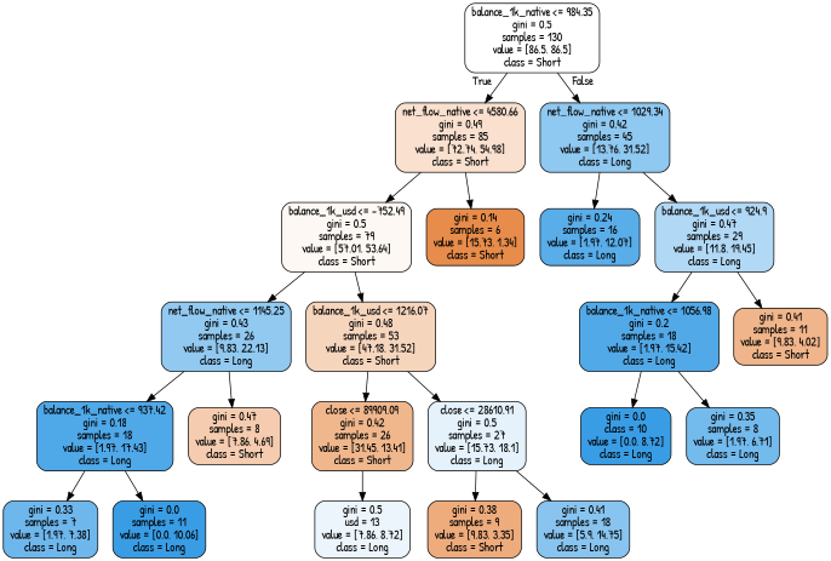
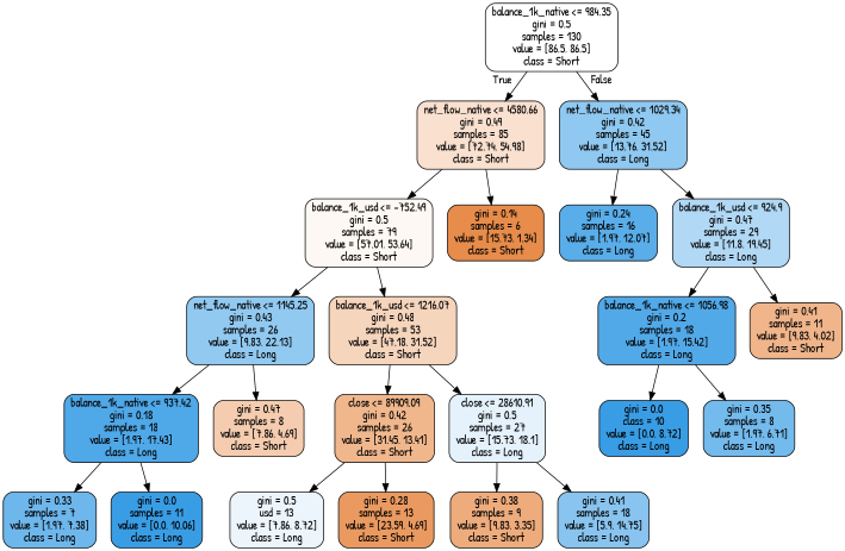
  digraph {
    fontname="Patrick Hand"
    node [color=black fillcolor="#399de5" fontname="Patrick Hand" shape=box style="filled, rounded"]
    edge [fontname="Patrick Hand"]
    n1 [fillcolor="#ffffff" label="balance_1k_native <= 984.35\ngini = 0.5\nsamples = 130\nvalue = [86.5, 86.5]\nclass = Short"]
    n2 [fillcolor="#f9e0cf" label="net_flow_native <= 4580.66\ngini = 0.49\nsamples = 85\nvalue = [72.74, 54.98]\nclass = Short"]
    n3 [fillcolor="#8fc8f0" label="net_flow_native <= 1029.34\ngini = 0.42\nsamples = 45\nvalue = [13.76, 31.52]\nclass = Long"]
    n4 [fillcolor="#fdf8f3" label="balance_1k_usd <= -752.49\ngini = 0.5\nsamples = 79\nvalue = [57.01, 53.64]\nclass = Short"]
    n5 [fillcolor="#e78c4a" label="gini = 0.14\nsamples = 6\nvalue = [15.73, 1.34]\nclass = Short"]
    n6 [fillcolor="#59ade9" label="gini = 0.24\nsamples = 16\nvalue = [1.97, 12.07]\nclass = Long"]
    n7 [fillcolor="#b1d8f5" label="balance_1k_usd <= 924.9\ngini = 0.47\nsamples = 29\nvalue = [11.8, 19.45]\nclass = Long"]
    n8 [fillcolor="#91c9f1" label="net_flow_native <= 1145.25\ngini = 0.43\nsamples = 26\nvalue = [9.83, 22.13]\nclass = Long"]
    n9 [fillcolor="#f6d5bd" label="balance_1k_usd <= 1216.07\ngini = 0.48\nsamples = 53\nvalue = [47.18, 31.52]\nclass = Short"]
    n10 [fillcolor="#4fa8e8" label="balance_1k_native <= 937.42\ngini = 0.18\nsamples = 18\nvalue = [1.97, 17.43]\nclass = Long"]
    n11 [fillcolor="#f5ccaf" label="gini = 0.47\nsamples = 8\nvalue = [7.86, 4.69]\nclass = Short"]
    n12 [fillcolor="#f0b78d" label="close <= 89909.09\ngini = 0.42\nsamples = 26\nvalue = [31.45, 13.41]\nclass = Short"]
    n13 [fillcolor="#e5f2fc" label="close <= 28610.91\ngini = 0.5\nsamples = 27\nvalue = [15.73, 18.1]\nclass = Long"]
    n14 [fillcolor="#6eb7ec" label="gini = 0.33\nsamples = 7\nvalue = [1.97, 7.38]\nclass = Long"]
    n15 [label="gini = 0.0\nsamples = 11\nvalue = [0.0, 10.06]\nclass = Long"]
    n16 [fillcolor="#ecf5fc" label="gini = 0.5\nusd = 13\nvalue = [7.86, 8.72]\nclass = Long"]
+   n17 [fillcolor="#ea9a60" label="gini = 0.28\nsamples = 13\nvalue = [23.59, 4.69]\nclass = Short"]
    n18 [fillcolor="#eeac7d" label="gini = 0.38\nsamples = 9\nvalue = [9.83, 3.35]\nclass = Short"]
    n19 [fillcolor="#88c4ef" label="gini = 0.41\nsamples = 18\nvalue = [5.9, 14.75]\nclass = Long"]
    n20 [fillcolor="#52a9e8" label="balance_1k_native <= 1056.98\ngini = 0.2\nsamples = 18\nvalue = [1.97, 15.42]\nclass = Long"]
    n21 [fillcolor="#f0b58a" label="gini = 0.41\nsamples = 11\nvalue = [9.83, 4.02]\nclass = Short"]
    n22 [label="gini = 0.0\nclass = 10\nvalue = [0.0, 8.72]\nclass = Long"]
    n23 [fillcolor="#73baed" label="gini = 0.35\nsamples = 8\nvalue = [1.97, 6.71]\nclass = Long"]
    n1 -> n2 [headlabel=True labelangle=45 labeldistance=2.5]
    n1 -> n3 [headlabel=False labelangle=-45 labeldistance=2.5]
    n2 -> n4
    n2 -> n5
    n3 -> n6
    n3 -> n7
    n4 -> n8
    n4 -> n9
    n7 -> n20
    n7 -> n21
    n8 -> n10
    n8 -> n11
    n9 -> n12
    n9 -> n13
    n10 -> n14
    n10 -> n15
    n12 -> n16
+   n12 -> n17
    n13 -> n18
    n13 -> n19
    n20 -> n22
    n20 -> n23
  }
